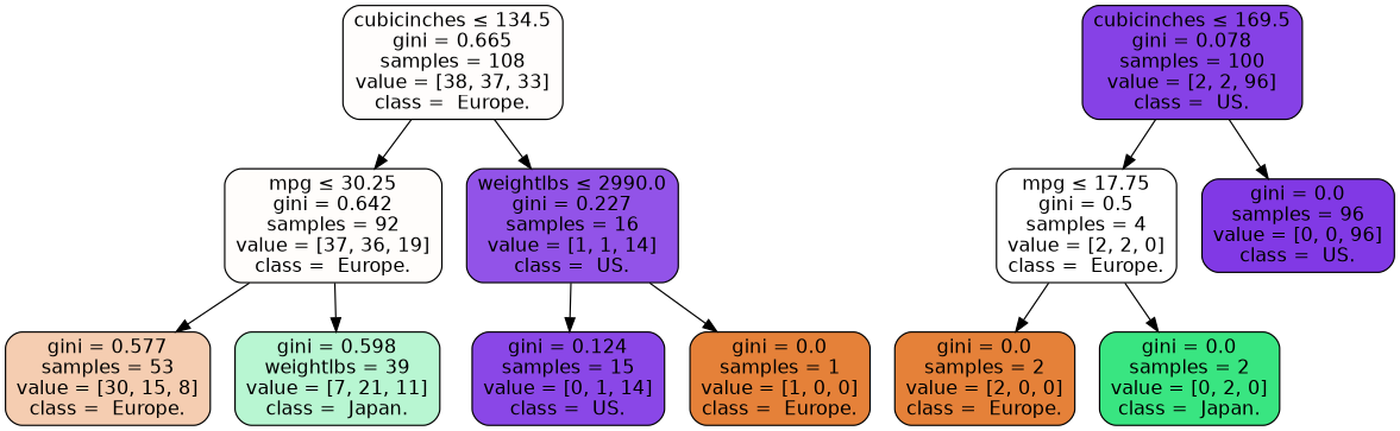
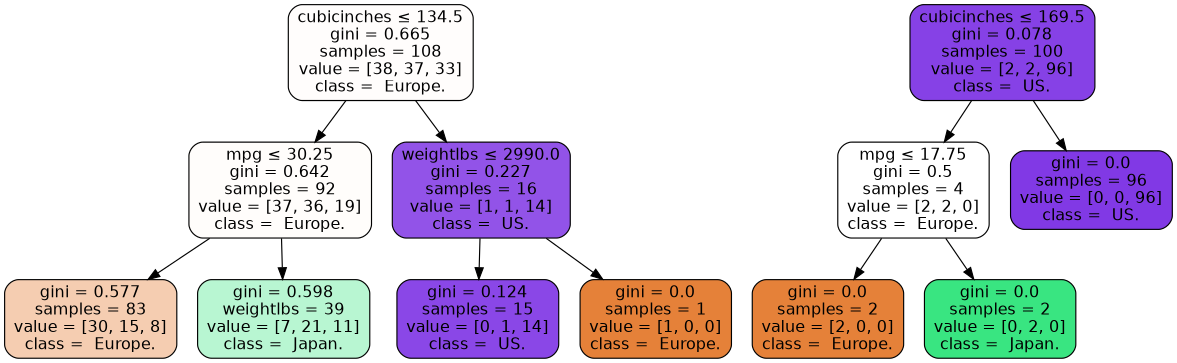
  digraph {
    node [color=black fillcolor="#e58139" fontname=helvetica shape=box style="filled, rounded"]
    edge [fontname=helvetica]
    n1 [fillcolor="#fffdfc" label=<cubicinches &le; 134.5<br/>gini = 0.665<br/>samples = 108<br/>value = [38, 37, 33]<br/>class =  Europe.>]
    n2 [fillcolor="#fffdfb" label=<mpg &le; 30.25<br/>gini = 0.642<br/>samples = 92<br/>value = [37, 36, 19]<br/>class =  Europe.>]
    n3 [fillcolor="#9253e8" label=<weightlbs &le; 2990.0<br/>gini = 0.227<br/>samples = 16<br/>value = [1, 1, 14]<br/>class =  US.>]
    n4 [fillcolor="#8641e6" label=<cubicinches &le; 169.5<br/>gini = 0.078<br/>samples = 100<br/>value = [2, 2, 96]<br/>class =  US.>]
    n5 [fillcolor="#ffffff" label=<mpg &le; 17.75<br/>gini = 0.5<br/>samples = 4<br/>value = [2, 2, 0]<br/>class =  Europe.>]
    n6 [fillcolor="#8139e5" label=<gini = 0.0<br/>samples = 96<br/>value = [0, 0, 96]<br/>class =  US.>]
-   n7 [fillcolor="#f5cdb1" label=<gini = 0.577<br/>samples = 53<br/>value = [30, 15, 8]<br/>class =  Europe.>]
+   n7 [fillcolor="#f5cdb1" label=<gini = 0.577<br/>samples = 83<br/>value = [30, 15, 8]<br/>class =  Europe.>]
    n8 [fillcolor="#b8f6d2" label=<gini = 0.598<br/>weightlbs = 39<br/>value = [7, 21, 11]<br/>class =  Japan.>]
    n9 [fillcolor="#8a47e7" label=<gini = 0.124<br/>samples = 15<br/>value = [0, 1, 14]<br/>class =  US.>]
    n10 [label=<gini = 0.0<br/>samples = 1<br/>value = [1, 0, 0]<br/>class =  Europe.>]
    n11 [label=<gini = 0.0<br/>samples = 2<br/>value = [2, 0, 0]<br/>class =  Europe.>]
    n12 [fillcolor="#39e581" label=<gini = 0.0<br/>samples = 2<br/>value = [0, 2, 0]<br/>class =  Japan.>]
    n1 -> n2
    n1 -> n3
    n2 -> n7
    n2 -> n8
    n3 -> n9
    n3 -> n10
    n4 -> n5
    n4 -> n6
    n5 -> n11
    n5 -> n12
  }
